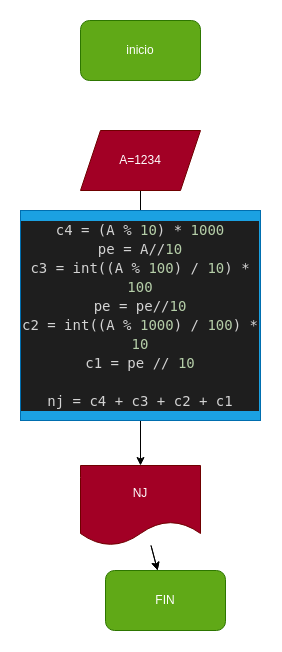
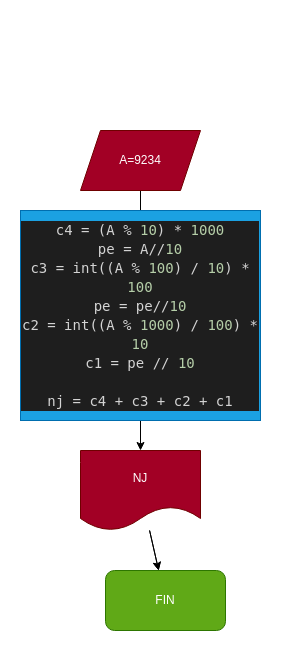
  <mxCell id="0" />
  <mxCell id="1" parent="0" />
- <mxCell id="2" value="inicio" style="rounded=1;whiteSpace=wrap;html=1;fillColor=#60a917;fontColor=#ffffff;strokeColor=#2D7600;" parent="1" vertex="1"><mxGeometry x="80" y="20" width="120" height="60" as="geometry" /></mxCell>
  <mxCell id="3" value="" style="edgeStyle=none;html=1;" parent="1" source="4" edge="1"><mxGeometry relative="1" as="geometry"><mxPoint x="140" y="230" as="targetPoint" /></mxGeometry></mxCell>
- <mxCell id="4" value="A=1234" style="shape=parallelogram;perimeter=parallelogramPerimeter;whiteSpace=wrap;html=1;fixedSize=1;fillColor=#a20025;fontColor=#ffffff;strokeColor=#6F0000;" parent="1" vertex="1"><mxGeometry x="80" y="130" width="120" height="60" as="geometry" /></mxCell>
+ <mxCell id="4" value="A=9234" style="shape=parallelogram;perimeter=parallelogramPerimeter;whiteSpace=wrap;html=1;fixedSize=1;fillColor=#a20025;fontColor=#ffffff;strokeColor=#6F0000;" parent="1" vertex="1"><mxGeometry x="80" y="130" width="120" height="60" as="geometry" /></mxCell>
  <mxCell id="5" value="" style="edgeStyle=none;html=1;" parent="1" target="8" edge="1"><mxGeometry relative="1" as="geometry"><mxPoint x="140" y="310" as="sourcePoint" /></mxGeometry></mxCell>
  <mxCell id="6" value="" style="edgeStyle=none;html=1;" parent="1" source="8" target="9" edge="1"><mxGeometry relative="1" as="geometry" /></mxCell>
  <mxCell id="7" value="" style="edgeStyle=none;html=1;" edge="1" parent="1" source="8" target="9"><mxGeometry relative="1" as="geometry" /></mxCell>
- <mxCell id="8" value="NJ" style="shape=document;whiteSpace=wrap;html=1;boundedLbl=1;fillColor=#a20025;fontColor=#ffffff;strokeColor=#6F0000;" parent="1" vertex="1"><mxGeometry x="80" y="465" width="120" height="80" as="geometry" /></mxCell>
+ <mxCell id="8" value="NJ" style="shape=document;whiteSpace=wrap;html=1;boundedLbl=1;fillColor=#a20025;fontColor=#ffffff;strokeColor=#6F0000;" parent="1" vertex="1"><mxGeometry x="80" y="450" width="120" height="80" as="geometry" /></mxCell>
  <mxCell id="9" value="FIN" style="rounded=1;whiteSpace=wrap;html=1;fillColor=#60a917;fontColor=#ffffff;strokeColor=#2D7600;" parent="1" vertex="1"><mxGeometry x="105" y="570" width="120" height="60" as="geometry" /></mxCell>
  <mxCell id="10" value="&lt;div style=&quot;color: rgb(212, 212, 212); background-color: rgb(30, 30, 30); font-family: &amp;quot;Droid Sans Mono&amp;quot;, &amp;quot;monospace&amp;quot;, monospace; font-size: 14px; line-height: 19px;&quot;&gt;&lt;div&gt;c4 = (A % &lt;span style=&quot;color: #b5cea8;&quot;&gt;10&lt;/span&gt;) * &lt;span style=&quot;color: #b5cea8;&quot;&gt;1000&lt;/span&gt;&lt;/div&gt;&lt;div&gt;pe = A//&lt;span style=&quot;color: #b5cea8;&quot;&gt;10&lt;/span&gt;&lt;/div&gt;&lt;div&gt;c3 = int((A % &lt;span style=&quot;color: #b5cea8;&quot;&gt;100&lt;/span&gt;) / &lt;span style=&quot;color: #b5cea8;&quot;&gt;10&lt;/span&gt;) * &lt;span style=&quot;color: #b5cea8;&quot;&gt;100&lt;/span&gt;&lt;/div&gt;&lt;div&gt;pe = pe//&lt;span style=&quot;color: #b5cea8;&quot;&gt;10&lt;/span&gt;&lt;/div&gt;&lt;div&gt;c2 = int((A % &lt;span style=&quot;color: #b5cea8;&quot;&gt;1000&lt;/span&gt;) / &lt;span style=&quot;color: #b5cea8;&quot;&gt;100&lt;/span&gt;) * &lt;span style=&quot;color: #b5cea8;&quot;&gt;10&lt;/span&gt;&lt;/div&gt;&lt;div&gt;c1 = pe // &lt;span style=&quot;color: #b5cea8;&quot;&gt;10&lt;/span&gt; &lt;/div&gt;&lt;br&gt;&lt;div&gt;nj  = c4 + c3 + c2 + c1&lt;/div&gt;&lt;/div&gt;" style="rounded=0;whiteSpace=wrap;html=1;fillColor=#1ba1e2;fontColor=#ffffff;strokeColor=#006EAF;" vertex="1" parent="1"><mxGeometry x="20" y="210" width="240" height="210" as="geometry" /></mxCell>
